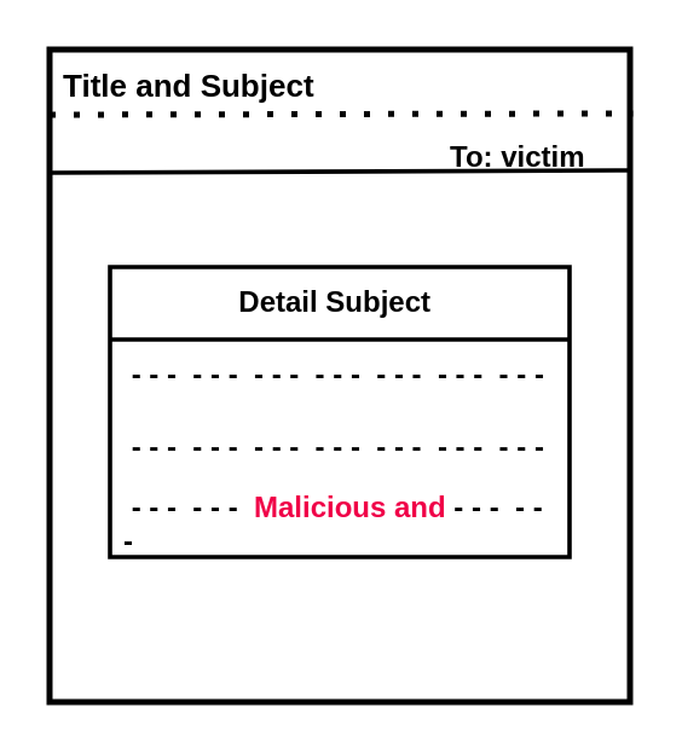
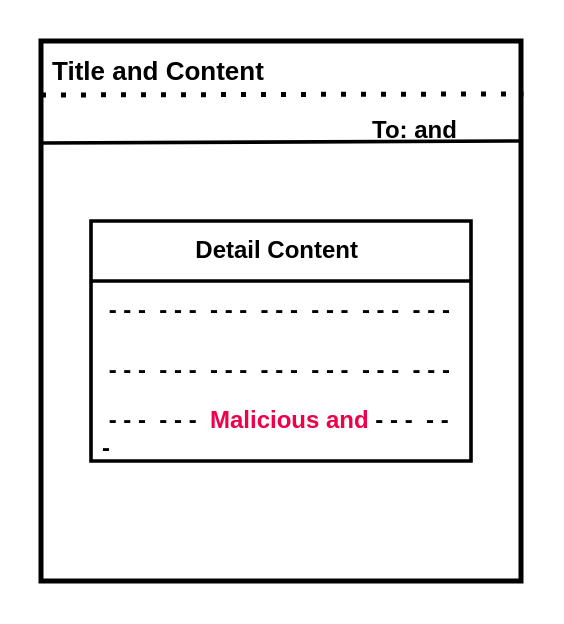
  <mxCell id="0" />
  <mxCell id="1" parent="0" />
  <mxCell id="2" value="" style="rounded=0;whiteSpace=wrap;html=1;strokeWidth=2.5;" vertex="1" parent="1"><mxGeometry x="20" y="20" width="240" height="270" as="geometry" /></mxCell>
- <mxCell id="3" value="&lt;font style=&quot;font-size: 13px;&quot;&gt;&lt;b&gt;Title and Subject&lt;/b&gt;&lt;/font&gt;" style="text;strokeColor=none;fillColor=none;align=left;verticalAlign=middle;spacingLeft=4;spacingRight=4;overflow=hidden;points=[[0,0.5],[1,0.5]];portConstraint=eastwest;rotatable=0;whiteSpace=wrap;html=1;" vertex="1" parent="1"><mxGeometry x="20" y="20" width="150" height="30" as="geometry" /></mxCell>
+ <mxCell id="3" value="&lt;font style=&quot;font-size: 13px;&quot;&gt;&lt;b&gt;Title and Content&lt;/b&gt;&lt;/font&gt;" style="text;strokeColor=none;fillColor=none;align=left;verticalAlign=middle;spacingLeft=4;spacingRight=4;overflow=hidden;points=[[0,0.5],[1,0.5]];portConstraint=eastwest;rotatable=0;whiteSpace=wrap;html=1;" vertex="1" parent="1"><mxGeometry x="20" y="20" width="150" height="30" as="geometry" /></mxCell>
  <mxCell id="4" value="" style="endArrow=none;html=1;rounded=0;exitX=0.997;exitY=0.073;exitDx=0;exitDy=0;exitPerimeter=0;strokeWidth=1.8;" edge="1" parent="1"><mxGeometry width="50" height="50" relative="1" as="geometry"><mxPoint x="259" y="70" as="sourcePoint" /><mxPoint x="20" y="71" as="targetPoint" /></mxGeometry></mxCell>
- <mxCell id="5" value="&lt;b&gt;To: victim&lt;/b&gt;" style="text;strokeColor=none;fillColor=none;align=left;verticalAlign=middle;spacingLeft=4;spacingRight=4;overflow=hidden;points=[[0,0.5],[1,0.5]];portConstraint=eastwest;rotatable=0;whiteSpace=wrap;html=1;" vertex="1" parent="1"><mxGeometry x="180" y="50" width="70" height="30" as="geometry" /></mxCell>
- <mxCell id="6" value="&lt;b&gt;Detail Subject&amp;nbsp;&lt;/b&gt;" style="swimlane;fontStyle=0;childLayout=stackLayout;horizontal=1;startSize=30;horizontalStack=0;resizeParent=1;resizeParentMax=0;resizeLast=0;collapsible=1;marginBottom=0;whiteSpace=wrap;html=1;strokeWidth=1.8;" vertex="1" parent="1"><mxGeometry x="45" y="110" width="190" height="120" as="geometry"><mxRectangle x="130" y="220" width="50" height="40" as="alternateBounds" /></mxGeometry></mxCell>
+ <mxCell id="5" value="&lt;b&gt;To: and&lt;/b&gt;" style="text;strokeColor=none;fillColor=none;align=left;verticalAlign=middle;spacingLeft=4;spacingRight=4;overflow=hidden;points=[[0,0.5],[1,0.5]];portConstraint=eastwest;rotatable=0;whiteSpace=wrap;html=1;" vertex="1" parent="1"><mxGeometry x="180" y="50" width="70" height="30" as="geometry" /></mxCell>
+ <mxCell id="6" value="&lt;b&gt;Detail Content&amp;nbsp;&lt;/b&gt;" style="swimlane;fontStyle=0;childLayout=stackLayout;horizontal=1;startSize=30;horizontalStack=0;resizeParent=1;resizeParentMax=0;resizeLast=0;collapsible=1;marginBottom=0;whiteSpace=wrap;html=1;strokeWidth=1.8;" vertex="1" parent="1"><mxGeometry x="45" y="110" width="190" height="120" as="geometry"><mxRectangle x="130" y="220" width="50" height="40" as="alternateBounds" /></mxGeometry></mxCell>
  <mxCell id="7" value="&lt;b&gt;&amp;nbsp;- - -&amp;nbsp;&amp;nbsp;- - -&amp;nbsp;&amp;nbsp;- - -&amp;nbsp;&amp;nbsp;- - -&amp;nbsp;&amp;nbsp;- - -&amp;nbsp;&amp;nbsp;- - -&amp;nbsp;&amp;nbsp;- - -&amp;nbsp;&lt;/b&gt;" style="text;strokeColor=none;fillColor=none;align=left;verticalAlign=middle;spacingLeft=4;spacingRight=4;overflow=hidden;points=[[0,0.5],[1,0.5]];portConstraint=eastwest;rotatable=0;whiteSpace=wrap;html=1;" vertex="1" parent="6"><mxGeometry y="30" width="190" height="30" as="geometry" /></mxCell>
  <mxCell id="8" value="&lt;b&gt;&amp;nbsp;- - -&amp;nbsp;&amp;nbsp;- - -&amp;nbsp;&amp;nbsp;- - -&amp;nbsp;&amp;nbsp;- - -&amp;nbsp;&amp;nbsp;- - -&amp;nbsp;&amp;nbsp;- - -&amp;nbsp;&amp;nbsp;- - -&amp;nbsp;&lt;/b&gt;" style="text;strokeColor=none;fillColor=none;align=left;verticalAlign=middle;spacingLeft=4;spacingRight=4;overflow=hidden;points=[[0,0.5],[1,0.5]];portConstraint=eastwest;rotatable=0;whiteSpace=wrap;html=1;" vertex="1" parent="6"><mxGeometry y="60" width="190" height="30" as="geometry" /></mxCell>
  <mxCell id="9" value="&lt;b&gt;&amp;nbsp;- - -&amp;nbsp;&amp;nbsp;- - -&amp;nbsp; &lt;font color=&quot;#f00048&quot;&gt;Malicious and&lt;/font&gt; - - -&amp;nbsp;&amp;nbsp;- - -&lt;/b&gt;" style="text;strokeColor=none;fillColor=none;align=left;verticalAlign=middle;spacingLeft=4;spacingRight=4;overflow=hidden;points=[[0,0.5],[1,0.5]];portConstraint=eastwest;rotatable=0;whiteSpace=wrap;html=1;" vertex="1" parent="6"><mxGeometry y="90" width="190" height="30" as="geometry" /></mxCell>
  <mxCell id="10" value="" style="endArrow=none;dashed=1;html=1;dashPattern=1 3;strokeWidth=2.5;rounded=0;entryX=1.005;entryY=0.098;entryDx=0;entryDy=0;entryPerimeter=0;" edge="1" parent="1" target="2"><mxGeometry width="50" height="50" relative="1" as="geometry"><mxPoint x="20" y="47" as="sourcePoint" /><mxPoint x="180" y="90" as="targetPoint" /></mxGeometry></mxCell>
